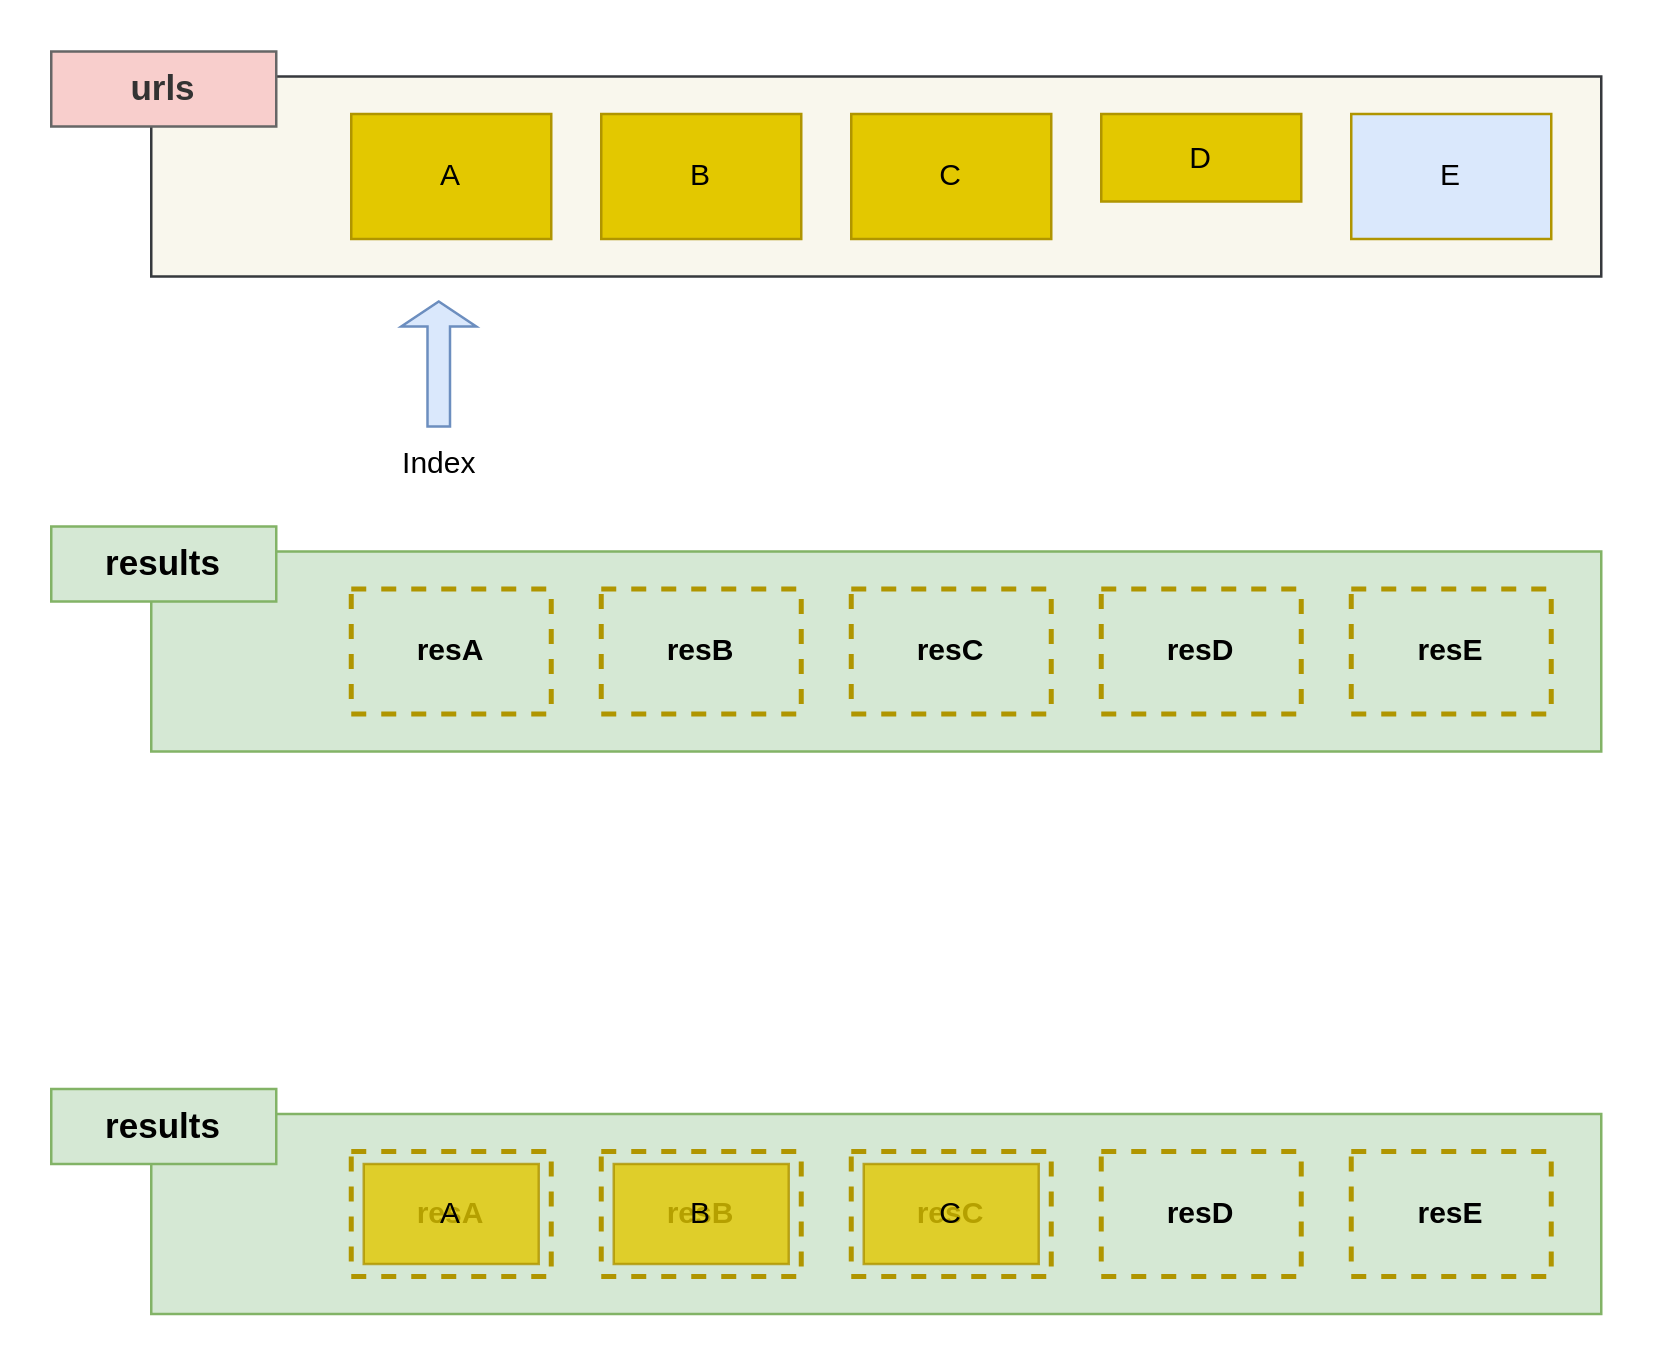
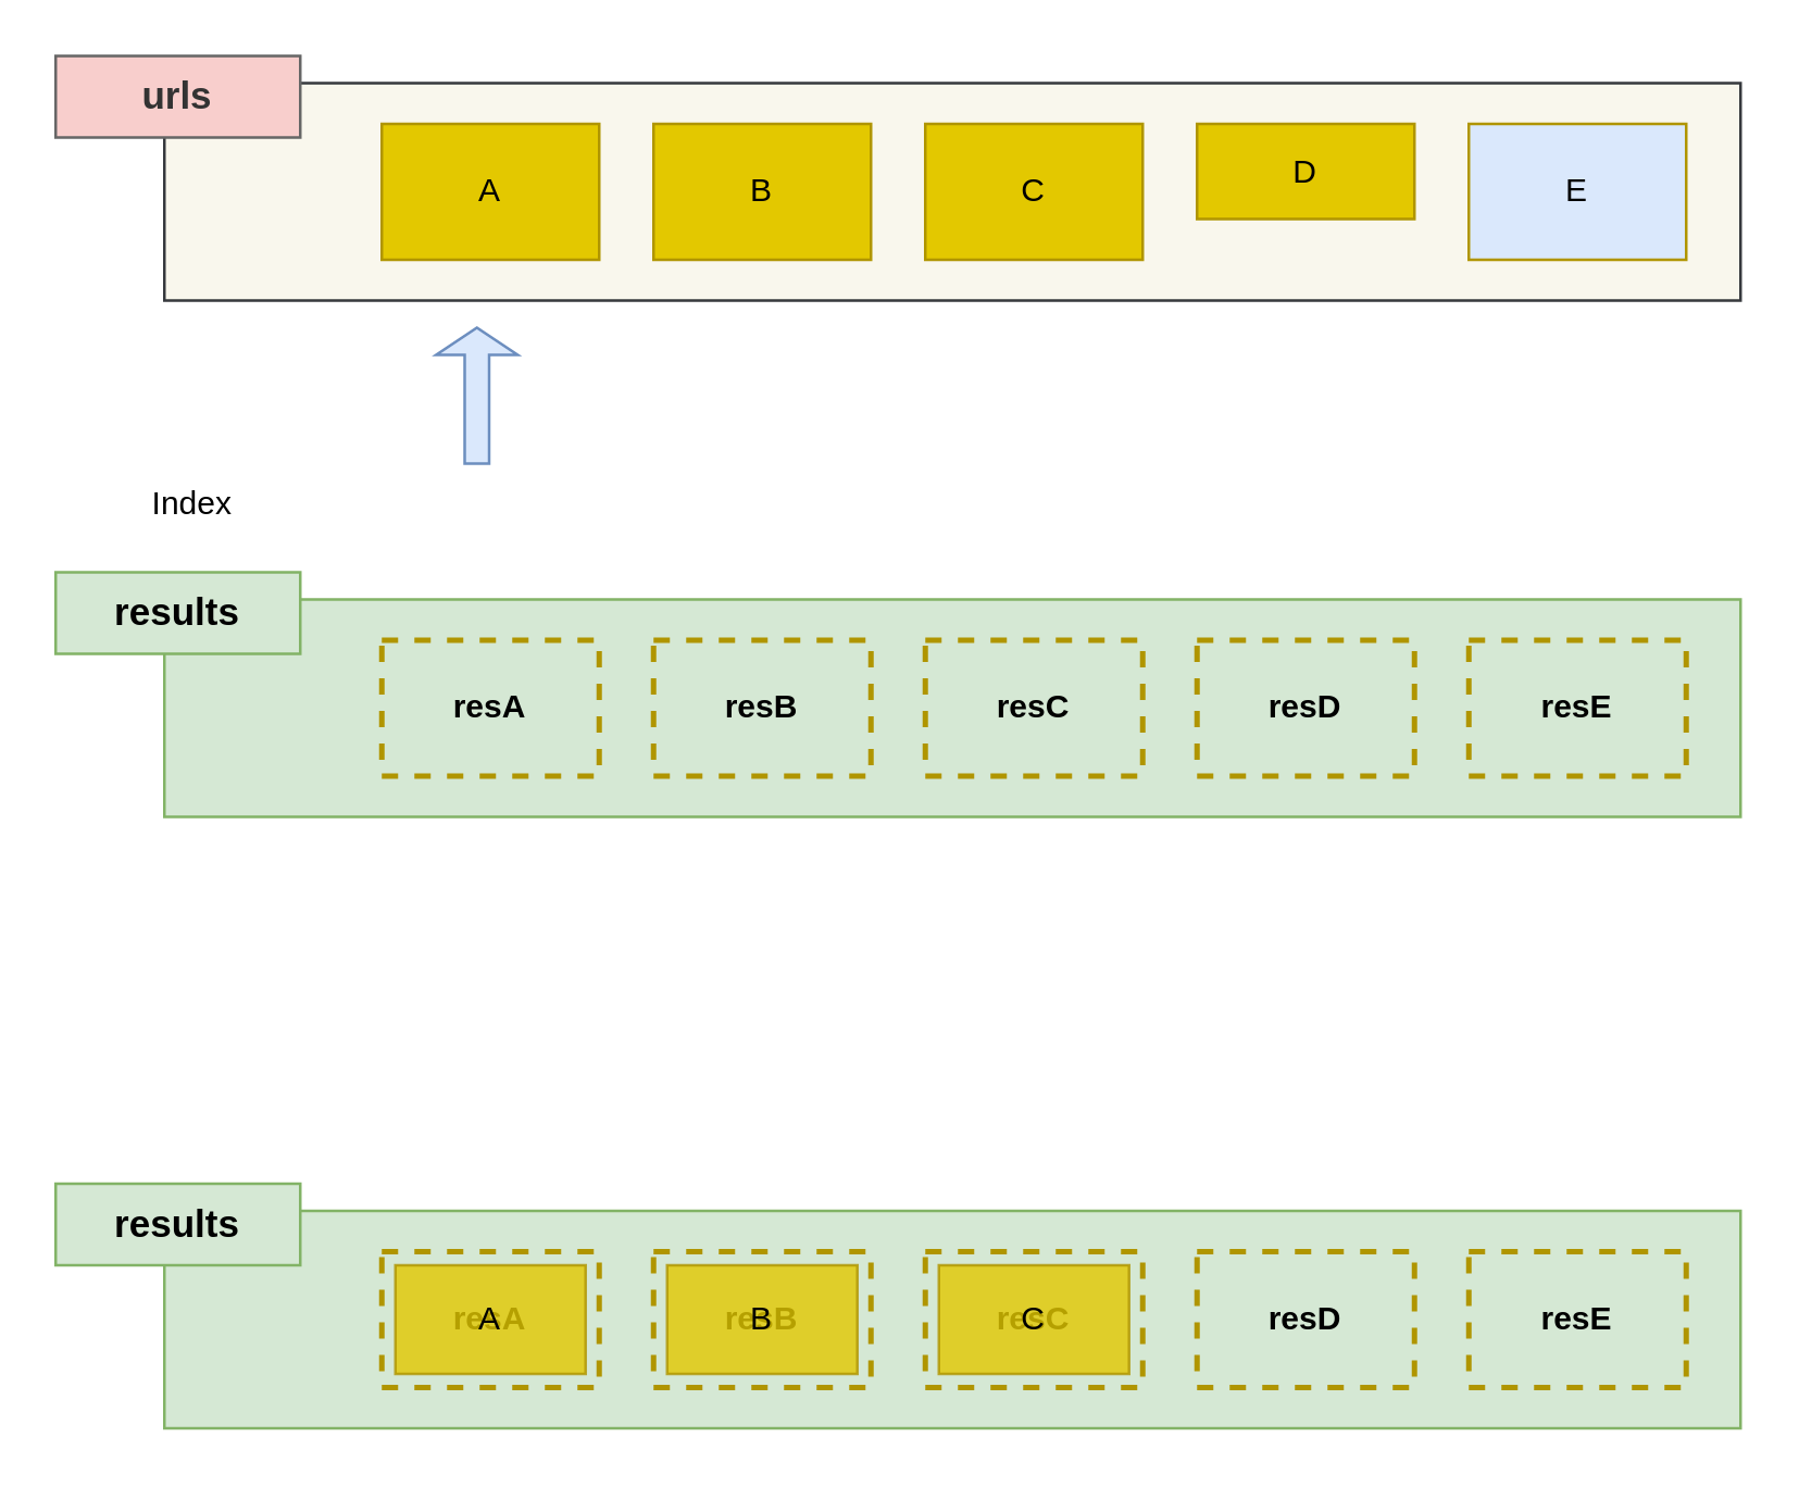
  <mxCell id="0" />
  <mxCell id="1" parent="0" />
  <mxCell id="2" value="" style="group" parent="1" vertex="1" connectable="0"><mxGeometry x="20" y="20" width="620" height="90" as="geometry" /></mxCell>
  <mxCell id="3" value="" style="rounded=0;whiteSpace=wrap;html=1;fillColor=#f9f7ed;strokeColor=#36393d;" parent="2" vertex="1"><mxGeometry x="40" y="10" width="580" height="80" as="geometry" /></mxCell>
  <mxCell id="4" value="A" style="rounded=0;whiteSpace=wrap;html=1;fillColor=#e3c800;strokeColor=#B09500;fontColor=#000000;" parent="2" vertex="1"><mxGeometry x="120" y="25" width="80" height="50" as="geometry" /></mxCell>
  <mxCell id="5" value="B" style="rounded=0;whiteSpace=wrap;html=1;fillColor=#e3c800;fontColor=#000000;strokeColor=#B09500;" parent="2" vertex="1"><mxGeometry x="220" y="25" width="80" height="50" as="geometry" /></mxCell>
  <mxCell id="6" value="C" style="rounded=0;whiteSpace=wrap;html=1;fillColor=#e3c800;fontColor=#000000;strokeColor=#B09500;" parent="2" vertex="1"><mxGeometry x="320" y="25" width="80" height="50" as="geometry" /></mxCell>
  <mxCell id="7" value="D" style="rounded=0;whiteSpace=wrap;html=1;fillColor=#e3c800;fontColor=#000000;strokeColor=#B09500;" parent="2" vertex="1"><mxGeometry x="420" y="25" width="80" height="35" as="geometry" /></mxCell>
  <mxCell id="8" value="E" style="rounded=0;whiteSpace=wrap;html=1;fillColor=#dae8fc;fontColor=#000000;strokeColor=#B09500;" parent="2" vertex="1"><mxGeometry x="520" y="25" width="80" height="50" as="geometry" /></mxCell>
  <mxCell id="9" value="&lt;b&gt;&lt;font style=&quot;font-size: 14px;&quot;&gt;urls&lt;/font&gt;&lt;/b&gt;" style="rounded=0;whiteSpace=wrap;html=1;strokeColor=#666666;glass=0;fillColor=#f8cecc;fontColor=#333333;" parent="2" vertex="1"><mxGeometry width="90" height="30" as="geometry" /></mxCell>
  <mxCell id="10" value="" style="rounded=0;whiteSpace=wrap;html=1;fillColor=#d5e8d4;strokeColor=#82b366;" parent="1" vertex="1"><mxGeometry x="60" y="220" width="580" height="80" as="geometry" /></mxCell>
  <mxCell id="11" value="&lt;b&gt;resA&lt;/b&gt;" style="rounded=0;whiteSpace=wrap;html=1;fillColor=none;strokeColor=#B09500;fontColor=#000000;dashed=1;strokeWidth=2;" parent="1" vertex="1"><mxGeometry x="140" y="235" width="80" height="50" as="geometry" /></mxCell>
  <mxCell id="12" value="&lt;b&gt;resB&lt;/b&gt;" style="rounded=0;whiteSpace=wrap;html=1;fillColor=none;fontColor=#000000;strokeColor=#B09500;dashed=1;strokeWidth=2;" parent="1" vertex="1"><mxGeometry x="240" y="235" width="80" height="50" as="geometry" /></mxCell>
  <mxCell id="13" value="&lt;b&gt;resC&lt;/b&gt;" style="rounded=0;whiteSpace=wrap;html=1;fillColor=none;fontColor=#000000;strokeColor=#B09500;dashed=1;strokeWidth=2;" parent="1" vertex="1"><mxGeometry x="340" y="235" width="80" height="50" as="geometry" /></mxCell>
  <mxCell id="14" value="&lt;b&gt;resD&lt;/b&gt;" style="rounded=0;whiteSpace=wrap;html=1;fillColor=none;fontColor=#000000;strokeColor=#B09500;dashed=1;strokeWidth=2;" parent="1" vertex="1"><mxGeometry x="440" y="235" width="80" height="50" as="geometry" /></mxCell>
  <mxCell id="15" value="&lt;b&gt;resE&lt;/b&gt;" style="rounded=0;whiteSpace=wrap;html=1;fillColor=none;fontColor=#000000;strokeColor=#B09500;dashed=1;strokeWidth=2;" parent="1" vertex="1"><mxGeometry x="540" y="235" width="80" height="50" as="geometry" /></mxCell>
  <mxCell id="16" value="&lt;b&gt;&lt;font color=&quot;#000000&quot; style=&quot;font-size: 14px;&quot;&gt;results&lt;/font&gt;&lt;/b&gt;" style="rounded=0;whiteSpace=wrap;html=1;strokeColor=#82b366;glass=0;fillColor=#d5e8d4;" parent="1" vertex="1"><mxGeometry x="20" y="210" width="90" height="30" as="geometry" /></mxCell>
  <mxCell id="17" value="" style="rounded=0;whiteSpace=wrap;html=1;fillColor=#d5e8d4;strokeColor=#82b366;" parent="1" vertex="1"><mxGeometry x="60" y="445" width="580" height="80" as="geometry" /></mxCell>
  <mxCell id="18" value="&lt;b&gt;resA&lt;/b&gt;" style="rounded=0;whiteSpace=wrap;html=1;fillColor=none;strokeColor=#B09500;fontColor=#000000;dashed=1;strokeWidth=2;" parent="1" vertex="1"><mxGeometry x="140" y="460" width="80" height="50" as="geometry" /></mxCell>
  <mxCell id="19" value="&lt;b&gt;resB&lt;/b&gt;" style="rounded=0;whiteSpace=wrap;html=1;fillColor=none;fontColor=#000000;strokeColor=#B09500;dashed=1;strokeWidth=2;" parent="1" vertex="1"><mxGeometry x="240" y="460" width="80" height="50" as="geometry" /></mxCell>
  <mxCell id="20" value="&lt;b&gt;resC&lt;/b&gt;" style="rounded=0;whiteSpace=wrap;html=1;fillColor=none;fontColor=#000000;strokeColor=#B09500;dashed=1;strokeWidth=2;" parent="1" vertex="1"><mxGeometry x="340" y="460" width="80" height="50" as="geometry" /></mxCell>
  <mxCell id="21" value="&lt;b&gt;resD&lt;/b&gt;" style="rounded=0;whiteSpace=wrap;html=1;fillColor=none;fontColor=#000000;strokeColor=#B09500;dashed=1;strokeWidth=2;" parent="1" vertex="1"><mxGeometry x="440" y="460" width="80" height="50" as="geometry" /></mxCell>
  <mxCell id="22" value="&lt;b&gt;resE&lt;/b&gt;" style="rounded=0;whiteSpace=wrap;html=1;fillColor=none;fontColor=#000000;strokeColor=#B09500;dashed=1;strokeWidth=2;" parent="1" vertex="1"><mxGeometry x="540" y="460" width="80" height="50" as="geometry" /></mxCell>
  <mxCell id="23" value="&lt;b&gt;&lt;font color=&quot;#000000&quot; style=&quot;font-size: 14px;&quot;&gt;results&lt;/font&gt;&lt;/b&gt;" style="rounded=0;whiteSpace=wrap;html=1;strokeColor=#82b366;glass=0;fillColor=#d5e8d4;" parent="1" vertex="1"><mxGeometry x="20" y="435" width="90" height="30" as="geometry" /></mxCell>
  <mxCell id="24" value="A" style="rounded=0;whiteSpace=wrap;html=1;fillColor=#e3c800;strokeColor=#B09500;fontColor=#000000;opacity=80;" parent="1" vertex="1"><mxGeometry x="145" y="465" width="70" height="40" as="geometry" /></mxCell>
  <mxCell id="25" value="B" style="rounded=0;whiteSpace=wrap;html=1;fillColor=#e3c800;strokeColor=#B09500;fontColor=#000000;opacity=80;" parent="1" vertex="1"><mxGeometry x="245" y="465" width="70" height="40" as="geometry" /></mxCell>
  <mxCell id="26" value="C" style="rounded=0;whiteSpace=wrap;html=1;fillColor=#e3c800;strokeColor=#B09500;fontColor=#000000;opacity=80;" parent="1" vertex="1"><mxGeometry x="345" y="465" width="70" height="40" as="geometry" /></mxCell>
  <mxCell id="27" value="" style="shape=singleArrow;direction=north;whiteSpace=wrap;html=1;fillColor=#dae8fc;strokeColor=#6c8ebf;" vertex="1" parent="1"><mxGeometry x="160" y="120" width="30" height="50" as="geometry" /></mxCell>
- <mxCell id="28" value="Index" style="text;html=1;align=center;verticalAlign=middle;resizable=0;points=[];autosize=1;strokeColor=none;fillColor=none;" vertex="1" parent="1"><mxGeometry x="150" y="170" width="50" height="30" as="geometry" /></mxCell>
+ <mxCell id="28" value="Index" style="text;html=1;align=center;verticalAlign=middle;resizable=0;points=[];autosize=1;strokeColor=none;fillColor=none;" vertex="1" parent="1"><mxGeometry x="45" y="170" width="50" height="30" as="geometry" /></mxCell>
